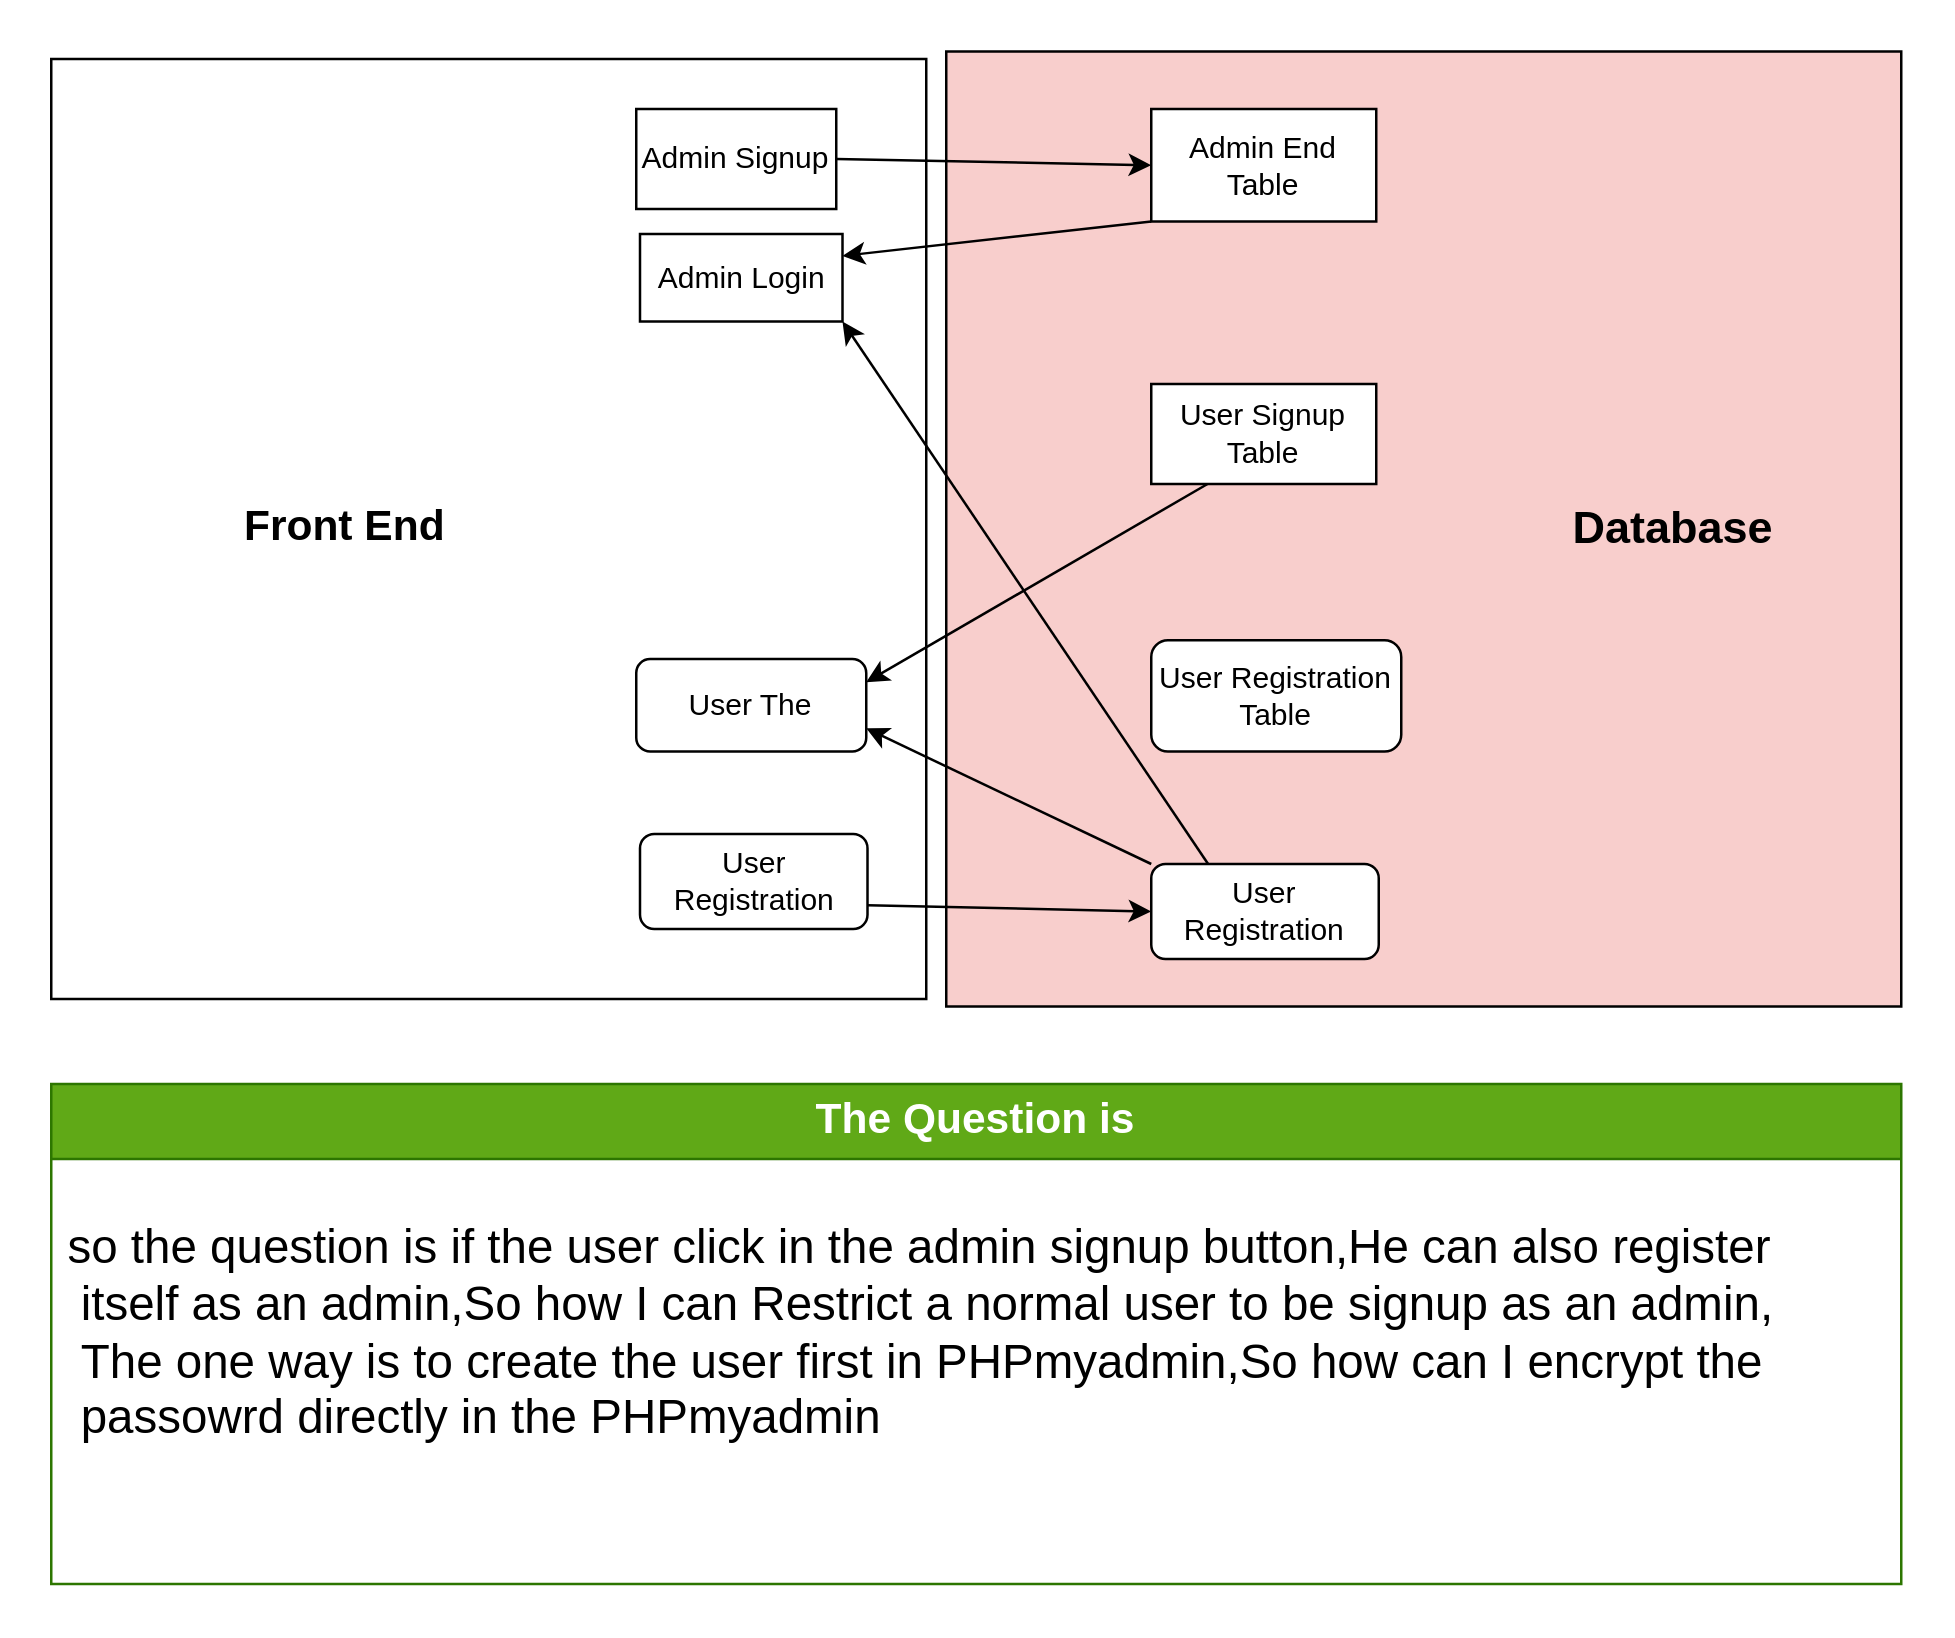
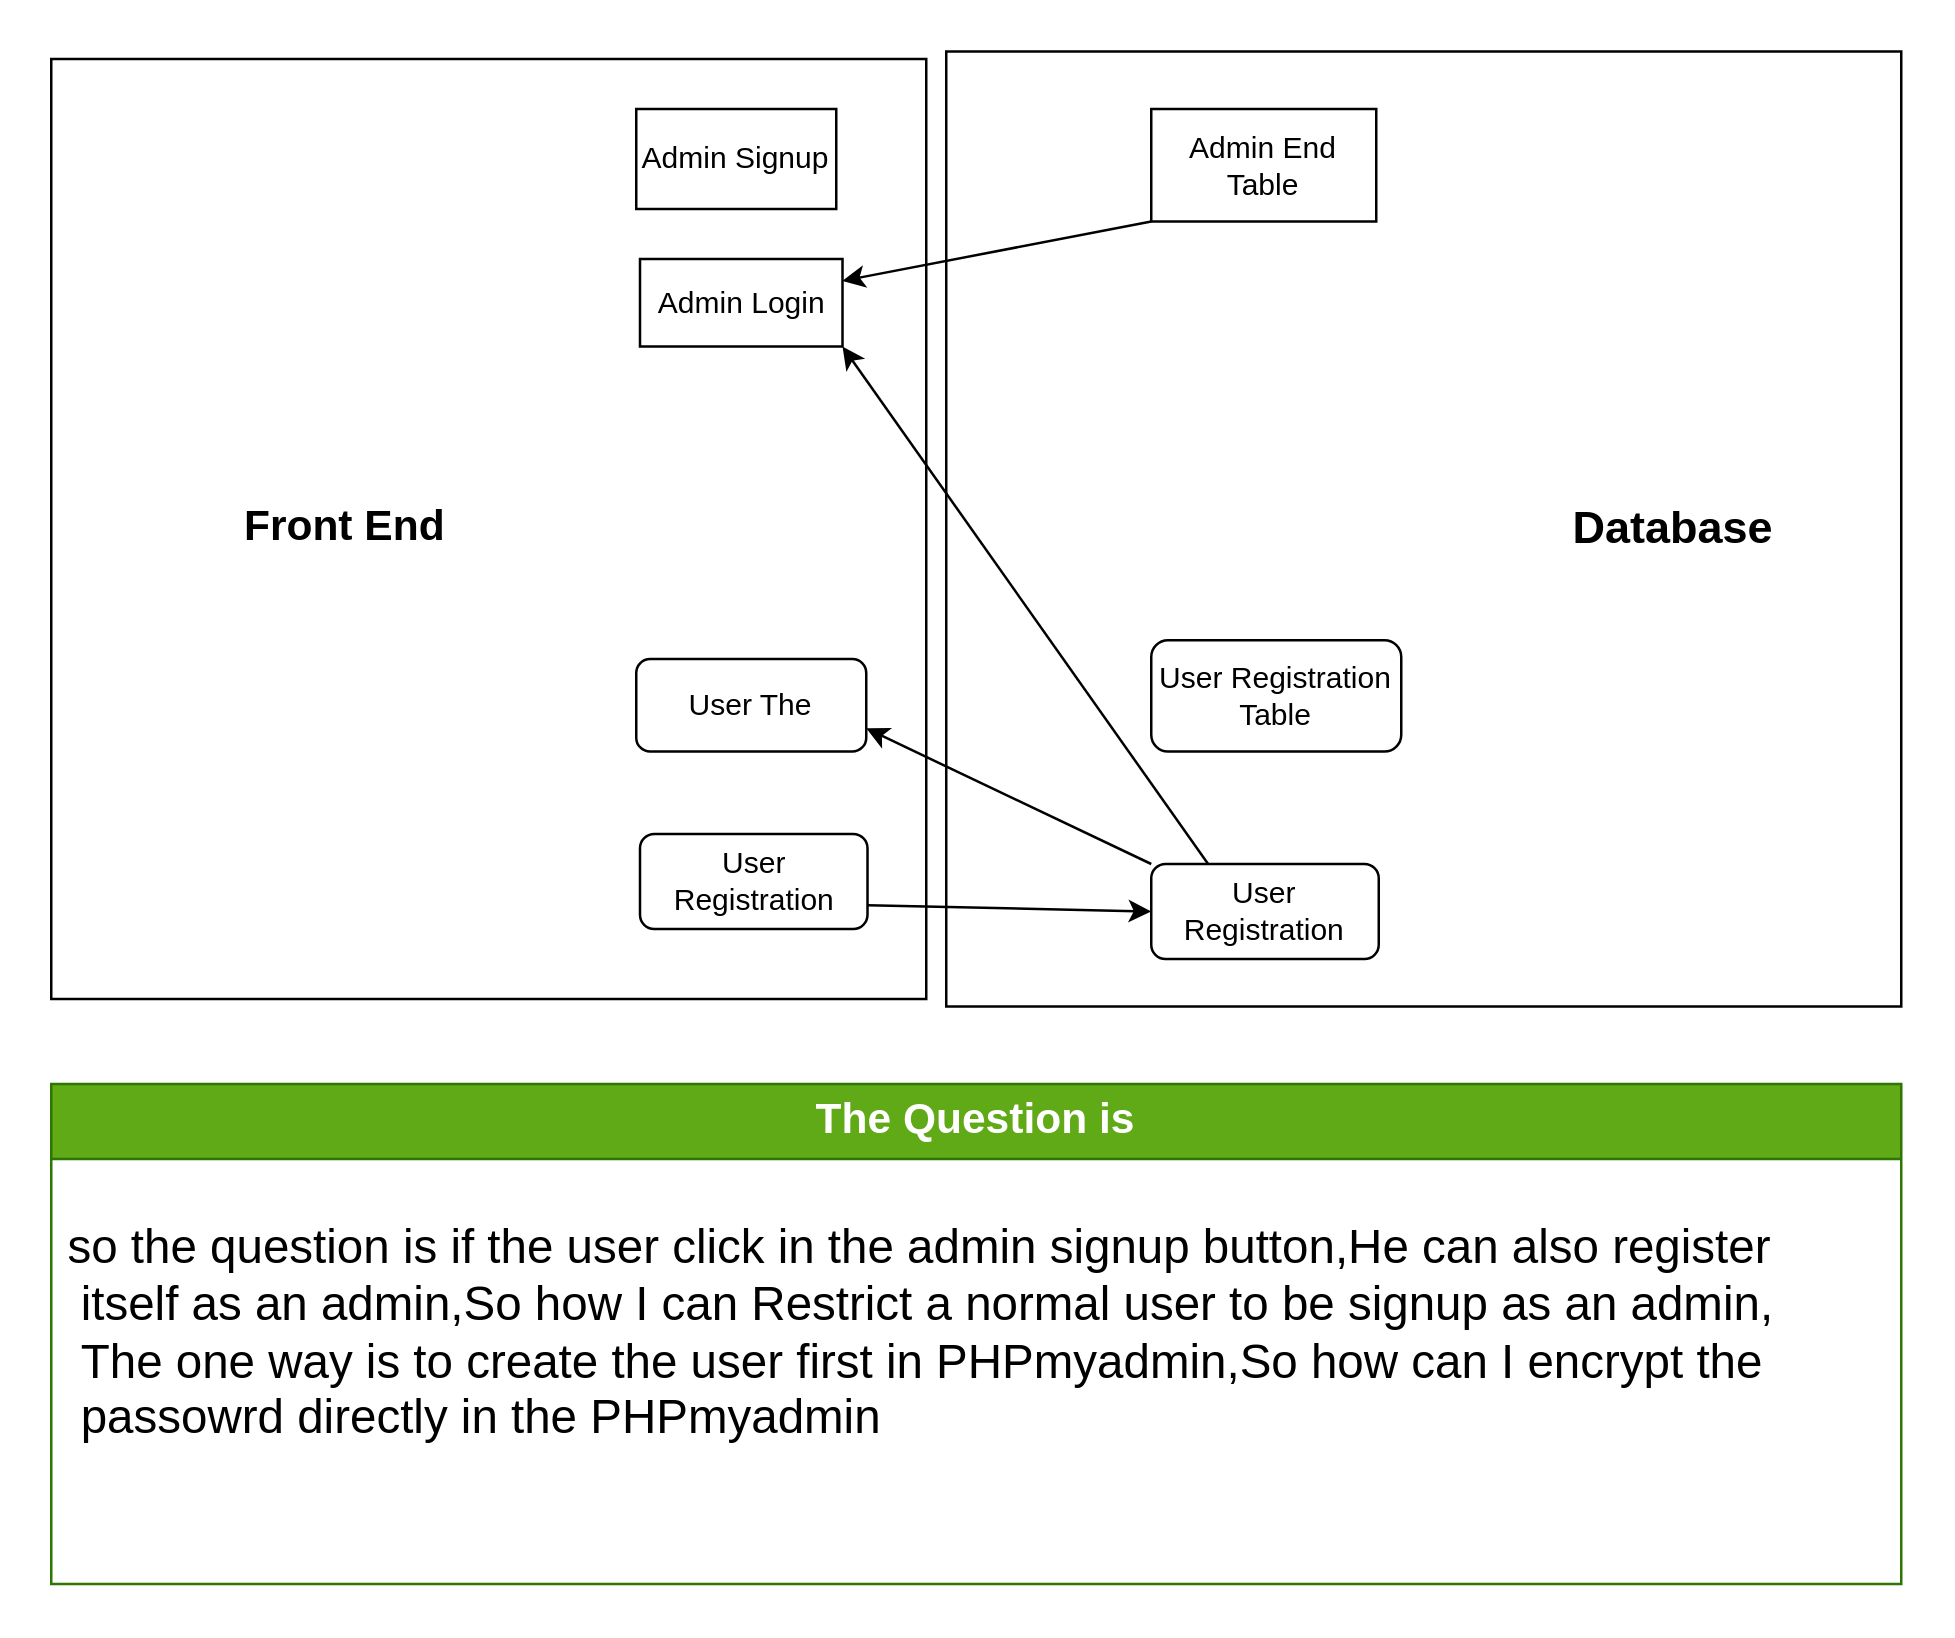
  <mxCell id="0" />
  <mxCell id="1" parent="0" />
  <mxCell id="2" value="&lt;b&gt;&lt;font style=&quot;font-size: 17px;&quot;&gt;&lt;span style=&quot;white-space: pre;&quot;&gt;&#09;&lt;/span&gt;&lt;span style=&quot;white-space: pre;&quot;&gt;&#09;&lt;/span&gt;Front End&lt;/font&gt;&lt;br&gt;&lt;/b&gt;" style="rounded=0;whiteSpace=wrap;html=1;fillColor=default;align=left;" parent="1" vertex="1"><mxGeometry x="20" y="23" width="350" height="376" as="geometry" /></mxCell>
  <mxCell id="3" value="Admin Signup" style="rounded=0;whiteSpace=wrap;html=1;" parent="1" vertex="1"><mxGeometry x="254" y="43" width="80" height="40" as="geometry" /></mxCell>
- <mxCell id="4" value="&lt;h2&gt;&lt;b&gt;&lt;span style=&quot;white-space: pre;&quot;&gt;&#09;&lt;/span&gt;&lt;span style=&quot;white-space: pre;&quot;&gt;&#09;&lt;/span&gt;&lt;span style=&quot;white-space: pre;&quot;&gt;&#09;&lt;/span&gt;&lt;span style=&quot;white-space: pre;&quot;&gt;&#09;&lt;/span&gt;&lt;span style=&quot;white-space: pre;&quot;&gt;&#09;&lt;/span&gt;Database&lt;/b&gt;&lt;/h2&gt;" style="whiteSpace=wrap;html=1;aspect=fixed;align=center;fillColor=#f8cecc;" parent="1" vertex="1"><mxGeometry x="378" y="20" width="382" height="382" as="geometry" /></mxCell>
- <mxCell id="5" value="User Signup Table" style="rounded=0;whiteSpace=wrap;html=1;fillColor=default;" parent="1" vertex="1"><mxGeometry x="460" y="153" width="90" height="40" as="geometry" /></mxCell>
+ <mxCell id="4" value="&lt;h2&gt;&lt;b&gt;&lt;span style=&quot;white-space: pre;&quot;&gt;&#09;&lt;/span&gt;&lt;span style=&quot;white-space: pre;&quot;&gt;&#09;&lt;/span&gt;&lt;span style=&quot;white-space: pre;&quot;&gt;&#09;&lt;/span&gt;&lt;span style=&quot;white-space: pre;&quot;&gt;&#09;&lt;/span&gt;&lt;span style=&quot;white-space: pre;&quot;&gt;&#09;&lt;/span&gt;Database&lt;/b&gt;&lt;/h2&gt;" style="whiteSpace=wrap;html=1;aspect=fixed;align=center;" parent="1" vertex="1"><mxGeometry x="378" y="20" width="382" height="382" as="geometry" /></mxCell>
  <mxCell id="6" value="User Registration Table" style="rounded=1;whiteSpace=wrap;html=1;" parent="1" vertex="1"><mxGeometry x="460" y="255.5" width="100" height="44.5" as="geometry" /></mxCell>
  <mxCell id="7" value="User The" style="rounded=1;whiteSpace=wrap;html=1;fillColor=default;" parent="1" vertex="1"><mxGeometry x="254" y="263" width="92" height="37" as="geometry" /></mxCell>
- <mxCell id="8" value="" style="endArrow=classic;html=1;entryX=1;entryY=0.25;entryDx=0;entryDy=0;exitX=0.25;exitY=1;exitDx=0;exitDy=0;" parent="1" source="5" target="7" edge="1"><mxGeometry width="50" height="50" relative="1" as="geometry"><mxPoint x="390" y="343" as="sourcePoint" /><mxPoint x="440" y="293" as="targetPoint" /></mxGeometry></mxCell>
  <mxCell id="9" value="Admin End Table" style="rounded=0;whiteSpace=wrap;html=1;fillColor=default;" parent="1" vertex="1"><mxGeometry x="460" y="43" width="90" height="45" as="geometry" /></mxCell>
- <mxCell id="10" value="" style="endArrow=classic;html=1;entryX=0;entryY=0.5;entryDx=0;entryDy=0;exitX=1;exitY=0.5;exitDx=0;exitDy=0;" parent="1" source="3" target="9" edge="1"><mxGeometry width="50" height="50" relative="1" as="geometry"><mxPoint x="390" y="323" as="sourcePoint" /><mxPoint x="440" y="273" as="targetPoint" /></mxGeometry></mxCell>
- <mxCell id="11" value="Admin Login" style="rounded=0;whiteSpace=wrap;html=1;fillColor=default;" parent="1" vertex="1"><mxGeometry x="255.5" y="93" width="81" height="35" as="geometry" /></mxCell>
+ <mxCell id="11" value="Admin Login" style="rounded=0;whiteSpace=wrap;html=1;fillColor=default;" parent="1" vertex="1"><mxGeometry x="255.5" y="103" width="81" height="35" as="geometry" /></mxCell>
  <mxCell id="12" value="" style="endArrow=classic;html=1;exitX=0;exitY=1;exitDx=0;exitDy=0;entryX=1;entryY=0.25;entryDx=0;entryDy=0;" parent="1" source="9" target="11" edge="1"><mxGeometry width="50" height="50" relative="1" as="geometry"><mxPoint x="390" y="323" as="sourcePoint" /><mxPoint x="440" y="273" as="targetPoint" /></mxGeometry></mxCell>
  <mxCell id="13" value="User Registration" style="rounded=1;whiteSpace=wrap;html=1;" vertex="1" parent="1"><mxGeometry x="255.5" y="333" width="91" height="38" as="geometry" /></mxCell>
  <mxCell id="14" value="User Registration" style="rounded=1;whiteSpace=wrap;html=1;" vertex="1" parent="1"><mxGeometry x="460" y="345" width="91" height="38" as="geometry" /></mxCell>
  <mxCell id="15" value="" style="endArrow=classic;html=1;entryX=0;entryY=0.5;entryDx=0;entryDy=0;exitX=1;exitY=0.75;exitDx=0;exitDy=0;" edge="1" parent="1" source="13" target="14"><mxGeometry width="50" height="50" relative="1" as="geometry"><mxPoint x="360" y="323" as="sourcePoint" /><mxPoint x="410" y="273" as="targetPoint" /></mxGeometry></mxCell>
  <mxCell id="16" value="" style="endArrow=classic;html=1;entryX=1;entryY=0.75;entryDx=0;entryDy=0;exitX=0;exitY=0;exitDx=0;exitDy=0;fontFamily=Helvetica;" edge="1" parent="1" source="14" target="7"><mxGeometry width="50" height="50" relative="1" as="geometry"><mxPoint x="360" y="323" as="sourcePoint" /><mxPoint x="410" y="273" as="targetPoint" /></mxGeometry></mxCell>
  <mxCell id="17" value="" style="endArrow=classic;html=1;fontFamily=Helvetica;entryX=1;entryY=1;entryDx=0;entryDy=0;exitX=0.25;exitY=0;exitDx=0;exitDy=0;" edge="1" parent="1" source="14" target="11"><mxGeometry width="50" height="50" relative="1" as="geometry"><mxPoint x="360" y="323" as="sourcePoint" /><mxPoint x="410" y="273" as="targetPoint" /></mxGeometry></mxCell>
  <mxCell id="18" value="The Question is" style="swimlane;whiteSpace=wrap;html=1;fontFamily=Helvetica;fontSize=17;startSize=30;fillColor=#60a917;fontColor=#ffffff;strokeColor=#2D7600;swimlaneFillColor=default;gradientColor=none;" vertex="1" parent="1"><mxGeometry x="20" y="433" width="740" height="200" as="geometry" /></mxCell>
  <mxCell id="19" value="&lt;font style=&quot;font-size: 19px;&quot;&gt;so the question is if the user click in the admin signup button,He can also register&lt;br&gt;&amp;nbsp;itself as an admin,So how I can Restrict a normal user to be signup as an admin,&lt;br&gt;&amp;nbsp;The one way is to create the user first in PHPmyadmin,So how can I encrypt the&lt;br&gt;&amp;nbsp;passowrd directly in the PHPmyadmin&lt;/font&gt;" style="text;html=1;align=left;verticalAlign=middle;resizable=0;points=[];autosize=1;strokeColor=none;fillColor=none;fontSize=17;fontFamily=Helvetica;" vertex="1" parent="18"><mxGeometry x="5" y="50" width="710" height="100" as="geometry" /></mxCell>
